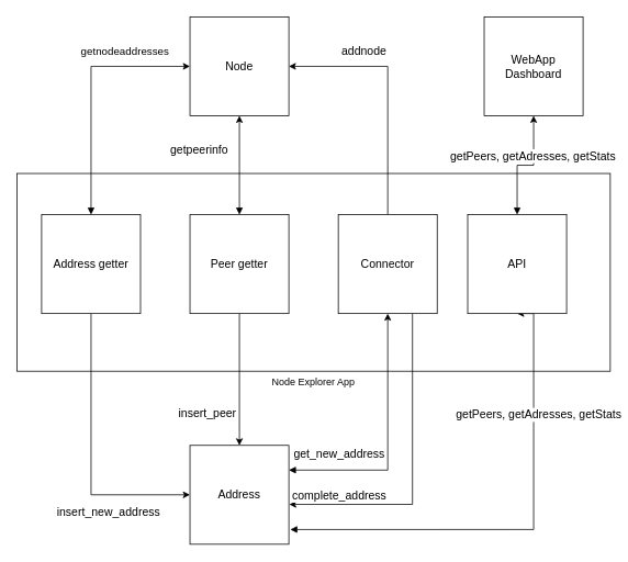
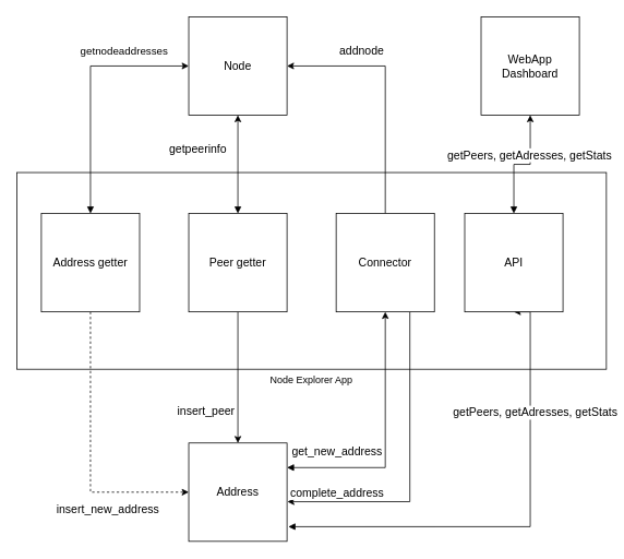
  <mxCell id="0" />
  <mxCell id="1" parent="0" />
  <mxCell id="2" value="&lt;font style=&quot;font-size: 14px;&quot;&gt;Node&lt;/font&gt;" style="rounded=0;whiteSpace=wrap;html=1;" vertex="1" parent="1"><mxGeometry x="230" y="20" width="120" height="120" as="geometry" /></mxCell>
  <mxCell id="3" value="Node Explorer App" style="rounded=0;whiteSpace=wrap;html=1;labelPosition=center;verticalLabelPosition=bottom;align=center;verticalAlign=top;" vertex="1" parent="1"><mxGeometry x="20" y="210" width="720" height="240" as="geometry" /></mxCell>
  <mxCell id="4" style="edgeStyle=orthogonalEdgeStyle;rounded=0;orthogonalLoop=1;jettySize=auto;html=1;exitX=1;exitY=0.25;exitDx=0;exitDy=0;entryX=0.5;entryY=1;entryDx=0;entryDy=0;fontSize=14;startArrow=block;startFill=1;" edge="1" parent="1" source="8" target="23"><mxGeometry relative="1" as="geometry"><Array as="points"><mxPoint x="470" y="570" /></Array></mxGeometry></mxCell>
  <mxCell id="5" value="get_new_address" style="edgeLabel;html=1;align=center;verticalAlign=middle;resizable=0;points=[];fontSize=14;" vertex="1" connectable="0" parent="4"><mxGeometry x="0.039" y="-4" relative="1" as="geometry"><mxPoint x="-64" y="21" as="offset" /></mxGeometry></mxCell>
  <mxCell id="6" style="edgeStyle=orthogonalEdgeStyle;rounded=0;orthogonalLoop=1;jettySize=auto;html=1;exitX=1.014;exitY=0.851;exitDx=0;exitDy=0;entryX=0.5;entryY=1;entryDx=0;entryDy=0;fontSize=14;startArrow=block;startFill=1;exitPerimeter=0;" edge="1" parent="1" source="8" target="26"><mxGeometry relative="1" as="geometry"><Array as="points"><mxPoint x="647" y="642" /></Array></mxGeometry></mxCell>
  <mxCell id="7" value="getPeers, getAdresses, getStats" style="edgeLabel;html=1;align=center;verticalAlign=middle;resizable=0;points=[];fontSize=14;" vertex="1" connectable="0" parent="6"><mxGeometry x="-0.747" y="-5" relative="1" as="geometry"><mxPoint x="228" y="-145" as="offset" /></mxGeometry></mxCell>
  <mxCell id="8" value="&lt;font style=&quot;font-size: 14px;&quot;&gt;Address&lt;/font&gt;" style="rounded=0;whiteSpace=wrap;html=1;" vertex="1" parent="1"><mxGeometry x="230" y="540" width="120" height="120" as="geometry" /></mxCell>
  <mxCell id="9" style="edgeStyle=orthogonalEdgeStyle;rounded=0;orthogonalLoop=1;jettySize=auto;html=1;exitX=0.5;exitY=0;exitDx=0;exitDy=0;startArrow=block;startFill=1;entryX=0;entryY=0.5;entryDx=0;entryDy=0;" edge="1" parent="1" source="13" target="2"><mxGeometry relative="1" as="geometry"><mxPoint x="140" y="30" as="targetPoint" /><Array as="points"><mxPoint x="110" y="80" /></Array></mxGeometry></mxCell>
  <mxCell id="10" value="getnodeaddresses" style="edgeLabel;html=1;align=center;verticalAlign=middle;resizable=0;points=[];fontSize=13;" vertex="1" connectable="0" parent="9"><mxGeometry x="-0.077" y="4" relative="1" as="geometry"><mxPoint x="44" y="-61" as="offset" /></mxGeometry></mxCell>
- <mxCell id="11" style="edgeStyle=orthogonalEdgeStyle;rounded=0;orthogonalLoop=1;jettySize=auto;html=1;exitX=0.5;exitY=1;exitDx=0;exitDy=0;entryX=0;entryY=0.5;entryDx=0;entryDy=0;fontSize=14;startArrow=none;startFill=0;" edge="1" parent="1" source="13" target="8"><mxGeometry relative="1" as="geometry" /></mxCell>
+ <mxCell id="11" style="edgeStyle=orthogonalEdgeStyle;rounded=0;orthogonalLoop=1;jettySize=auto;html=1;exitX=0.5;exitY=1;exitDx=0;exitDy=0;entryX=0;entryY=0.5;entryDx=0;entryDy=0;fontSize=14;startArrow=none;startFill=0;dashed=1;" edge="1" parent="1" source="13" target="8"><mxGeometry relative="1" as="geometry" /></mxCell>
  <mxCell id="12" value="insert_new_address" style="edgeLabel;html=1;align=center;verticalAlign=middle;resizable=0;points=[];fontSize=14;" vertex="1" connectable="0" parent="11"><mxGeometry x="-0.046" y="-2" relative="1" as="geometry"><mxPoint x="22" y="78" as="offset" /></mxGeometry></mxCell>
  <mxCell id="13" value="&lt;font style=&quot;font-size: 14px;&quot;&gt;Address getter&lt;/font&gt;" style="whiteSpace=wrap;html=1;aspect=fixed;" vertex="1" parent="1"><mxGeometry x="50" y="260" width="120" height="120" as="geometry" /></mxCell>
  <mxCell id="14" style="edgeStyle=orthogonalEdgeStyle;rounded=0;orthogonalLoop=1;jettySize=auto;html=1;exitX=0.5;exitY=0;exitDx=0;exitDy=0;entryX=0.5;entryY=1;entryDx=0;entryDy=0;fontSize=14;startArrow=block;startFill=1;" edge="1" parent="1" source="18" target="2"><mxGeometry relative="1" as="geometry" /></mxCell>
  <mxCell id="15" value="getpeerinfo" style="edgeLabel;html=1;align=center;verticalAlign=middle;resizable=0;points=[];fontSize=14;" vertex="1" connectable="0" parent="14"><mxGeometry x="-0.133" y="3" relative="1" as="geometry"><mxPoint x="-47" y="-28" as="offset" /></mxGeometry></mxCell>
  <mxCell id="16" style="edgeStyle=orthogonalEdgeStyle;rounded=0;orthogonalLoop=1;jettySize=auto;html=1;exitX=0.5;exitY=1;exitDx=0;exitDy=0;entryX=0.5;entryY=0;entryDx=0;entryDy=0;fontSize=14;startArrow=none;startFill=0;" edge="1" parent="1" source="18" target="8"><mxGeometry relative="1" as="geometry" /></mxCell>
  <mxCell id="17" value="insert_peer" style="edgeLabel;html=1;align=center;verticalAlign=middle;resizable=0;points=[];fontSize=14;" vertex="1" connectable="0" parent="16"><mxGeometry x="0.248" y="1" relative="1" as="geometry"><mxPoint x="-41" y="20" as="offset" /></mxGeometry></mxCell>
  <mxCell id="18" value="&lt;font style=&quot;font-size: 14px;&quot;&gt;Peer getter&lt;/font&gt;" style="whiteSpace=wrap;html=1;aspect=fixed;" vertex="1" parent="1"><mxGeometry x="230" y="260" width="120" height="120" as="geometry" /></mxCell>
  <mxCell id="19" style="edgeStyle=orthogonalEdgeStyle;rounded=0;orthogonalLoop=1;jettySize=auto;html=1;exitX=0.5;exitY=0;exitDx=0;exitDy=0;entryX=1;entryY=0.5;entryDx=0;entryDy=0;fontSize=14;startArrow=none;startFill=0;" edge="1" parent="1" source="23" target="2"><mxGeometry relative="1" as="geometry"><Array as="points"><mxPoint x="470" y="80" /></Array></mxGeometry></mxCell>
  <mxCell id="20" value="addnode" style="edgeLabel;html=1;align=center;verticalAlign=middle;resizable=0;points=[];fontSize=14;" vertex="1" connectable="0" parent="19"><mxGeometry x="-0.265" y="1" relative="1" as="geometry"><mxPoint x="-29" y="-89" as="offset" /></mxGeometry></mxCell>
  <mxCell id="21" style="edgeStyle=orthogonalEdgeStyle;rounded=0;orthogonalLoop=1;jettySize=auto;html=1;exitX=0.75;exitY=1;exitDx=0;exitDy=0;entryX=1.004;entryY=0.597;entryDx=0;entryDy=0;fontSize=14;startArrow=none;startFill=0;entryPerimeter=0;" edge="1" parent="1" source="23" target="8"><mxGeometry relative="1" as="geometry"><Array as="points"><mxPoint x="500" y="612" /></Array></mxGeometry></mxCell>
  <mxCell id="22" value="complete_address" style="edgeLabel;html=1;align=center;verticalAlign=middle;resizable=0;points=[];fontSize=14;" vertex="1" connectable="0" parent="21"><mxGeometry x="0.085" y="-4" relative="1" as="geometry"><mxPoint x="-86" y="13" as="offset" /></mxGeometry></mxCell>
  <mxCell id="23" value="&lt;font style=&quot;font-size: 14px;&quot;&gt;Connector&lt;/font&gt;" style="whiteSpace=wrap;html=1;aspect=fixed;" vertex="1" parent="1"><mxGeometry x="410" y="260" width="120" height="120" as="geometry" /></mxCell>
  <mxCell id="24" style="edgeStyle=orthogonalEdgeStyle;rounded=0;orthogonalLoop=1;jettySize=auto;html=1;exitX=0.5;exitY=0;exitDx=0;exitDy=0;entryX=0.5;entryY=1;entryDx=0;entryDy=0;fontSize=14;startArrow=block;startFill=1;" edge="1" parent="1" source="26" target="27"><mxGeometry relative="1" as="geometry" /></mxCell>
  <mxCell id="25" value="getPeers, getAdresses, getStats" style="edgeLabel;html=1;align=center;verticalAlign=middle;resizable=0;points=[];fontSize=14;" vertex="1" connectable="0" parent="24"><mxGeometry x="0.219" y="2" relative="1" as="geometry"><mxPoint y="-7" as="offset" /></mxGeometry></mxCell>
  <mxCell id="26" value="&lt;font style=&quot;font-size: 14px;&quot;&gt;API&lt;/font&gt;" style="whiteSpace=wrap;html=1;aspect=fixed;" vertex="1" parent="1"><mxGeometry x="567" y="260" width="120" height="120" as="geometry" /></mxCell>
  <mxCell id="27" value="&lt;font style=&quot;font-size: 14px;&quot;&gt;WebApp Dashboard&lt;/font&gt;" style="whiteSpace=wrap;html=1;aspect=fixed;" vertex="1" parent="1"><mxGeometry x="587" y="20" width="120" height="120" as="geometry" /></mxCell>
